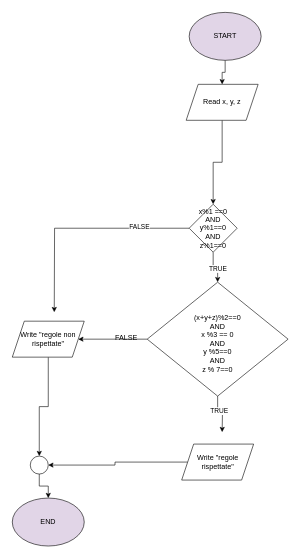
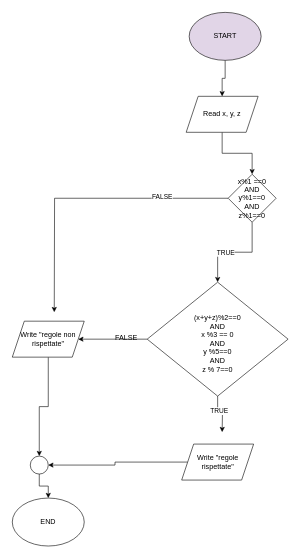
  <mxCell id="0" />
  <mxCell id="1" parent="0" />
  <mxCell id="2" value="" style="edgeStyle=orthogonalEdgeStyle;rounded=0;orthogonalLoop=1;jettySize=auto;html=1;" edge="1" parent="1" source="3" target="5"><mxGeometry relative="1" as="geometry" /></mxCell>
  <mxCell id="3" value="START" style="ellipse;whiteSpace=wrap;html=1;fillColor=#e1d5e7;" vertex="1" parent="1"><mxGeometry x="315" y="20" width="120" height="80" as="geometry" /></mxCell>
  <mxCell id="4" value="" style="edgeStyle=orthogonalEdgeStyle;rounded=0;orthogonalLoop=1;jettySize=auto;html=1;entryX=0.5;entryY=0;entryDx=0;entryDy=0;" edge="1" parent="1" source="5" target="14"><mxGeometry relative="1" as="geometry"><mxPoint x="370" y="240" as="targetPoint" /></mxGeometry></mxCell>
- <mxCell id="5" value="Read x, y, z " style="shape=parallelogram;perimeter=parallelogramPerimeter;whiteSpace=wrap;html=1;fixedSize=1;" vertex="1" parent="1"><mxGeometry x="310" y="140" width="120" height="60" as="geometry" /></mxCell>
+ <mxCell id="5" value="Read x, y, z " style="shape=parallelogram;perimeter=parallelogramPerimeter;whiteSpace=wrap;html=1;fixedSize=1;" vertex="1" parent="1"><mxGeometry x="310" y="160" width="120" height="60" as="geometry" /></mxCell>
  <mxCell id="6" value="" style="edgeStyle=orthogonalEdgeStyle;rounded=0;orthogonalLoop=1;jettySize=auto;html=1;" edge="1" parent="1" source="9"><mxGeometry relative="1" as="geometry"><mxPoint x="370" y="720" as="targetPoint" /></mxGeometry></mxCell>
  <mxCell id="7" value="TRUE" style="edgeLabel;html=1;align=center;verticalAlign=middle;resizable=0;points=[];" vertex="1" connectable="0" parent="6"><mxGeometry x="-0.289" y="2" relative="1" as="geometry"><mxPoint as="offset" /></mxGeometry></mxCell>
  <mxCell id="8" value="" style="edgeStyle=orthogonalEdgeStyle;rounded=0;orthogonalLoop=1;jettySize=auto;html=1;" edge="1" parent="1" source="9" target="16"><mxGeometry relative="1" as="geometry" /></mxCell>
  <mxCell id="9" value="&lt;div&gt;&lt;br&gt;&lt;/div&gt;&lt;div&gt;(x+y+z)%2==0&lt;/div&gt;&lt;div&gt;AND&lt;/div&gt;&lt;div&gt;x %3 == 0&lt;br&gt;&lt;/div&gt;&lt;div&gt;AND&lt;/div&gt;&lt;div&gt;y %5==0&lt;br&gt;&lt;/div&gt;&lt;div&gt;AND&lt;/div&gt;&lt;div&gt;z % 7==0&lt;br&gt;&lt;/div&gt;" style="rhombus;whiteSpace=wrap;html=1;" vertex="1" parent="1"><mxGeometry x="245" y="470" width="235" height="190" as="geometry" /></mxCell>
  <mxCell id="10" value="" style="edgeStyle=orthogonalEdgeStyle;rounded=0;orthogonalLoop=1;jettySize=auto;html=1;" edge="1" parent="1" source="14" target="9"><mxGeometry relative="1" as="geometry" /></mxCell>
  <mxCell id="11" value="TRUE" style="edgeLabel;html=1;align=center;verticalAlign=middle;resizable=0;points=[];" vertex="1" connectable="0" parent="10"><mxGeometry x="0.2" relative="1" as="geometry"><mxPoint as="offset" /></mxGeometry></mxCell>
  <mxCell id="12" style="edgeStyle=orthogonalEdgeStyle;rounded=0;orthogonalLoop=1;jettySize=auto;html=1;" edge="1" parent="1" source="14"><mxGeometry relative="1" as="geometry"><mxPoint x="90" y="520" as="targetPoint" /></mxGeometry></mxCell>
  <mxCell id="13" value="FALSE" style="edgeLabel;html=1;align=center;verticalAlign=middle;resizable=0;points=[];" vertex="1" connectable="0" parent="12"><mxGeometry x="-0.539" y="-4" relative="1" as="geometry"><mxPoint as="offset" /></mxGeometry></mxCell>
- <mxCell id="14" value="&lt;div&gt;x%1 ==0&lt;/div&gt;&lt;div&gt;AND &lt;br&gt;&lt;/div&gt;&lt;div&gt;y%1==0&lt;/div&gt;&lt;div&gt;AND&lt;/div&gt;&lt;div&gt;z%1==0&lt;br&gt;&lt;/div&gt;" style="rhombus;whiteSpace=wrap;html=1;" vertex="1" parent="1"><mxGeometry x="315" y="340" width="80" height="80" as="geometry" /></mxCell>
+ <mxCell id="14" value="&lt;div&gt;x%1 ==0&lt;/div&gt;&lt;div&gt;AND &lt;br&gt;&lt;/div&gt;&lt;div&gt;y%1==0&lt;/div&gt;&lt;div&gt;AND&lt;/div&gt;&lt;div&gt;z%1==0&lt;br&gt;&lt;/div&gt;" style="rhombus;whiteSpace=wrap;html=1;" vertex="1" parent="1"><mxGeometry x="380" y="290" width="80" height="80" as="geometry" /></mxCell>
  <mxCell id="15" style="edgeStyle=orthogonalEdgeStyle;rounded=0;orthogonalLoop=1;jettySize=auto;html=1;entryX=0.5;entryY=0;entryDx=0;entryDy=0;" edge="1" parent="1" source="16" target="22"><mxGeometry relative="1" as="geometry" /></mxCell>
  <mxCell id="16" value="Write &quot;regole non rispettate&quot;" style="shape=parallelogram;perimeter=parallelogramPerimeter;whiteSpace=wrap;html=1;fixedSize=1;" vertex="1" parent="1"><mxGeometry x="20" y="535" width="120" height="60" as="geometry" /></mxCell>
  <mxCell id="17" value="FALSE" style="text;html=1;align=center;verticalAlign=middle;resizable=0;points=[];autosize=1;strokeColor=none;fillColor=none;" vertex="1" parent="1"><mxGeometry x="180" y="548" width="60" height="30" as="geometry" /></mxCell>
- <mxCell id="18" value="END" style="ellipse;whiteSpace=wrap;html=1;fillColor=#e1d5e7;" vertex="1" parent="1"><mxGeometry x="20" y="830" width="120" height="80" as="geometry" /></mxCell>
+ <mxCell id="18" value="END" style="ellipse;whiteSpace=wrap;html=1;" vertex="1" parent="1"><mxGeometry x="20" y="830" width="120" height="80" as="geometry" /></mxCell>
  <mxCell id="19" style="edgeStyle=orthogonalEdgeStyle;rounded=0;orthogonalLoop=1;jettySize=auto;html=1;" edge="1" parent="1" source="20" target="22"><mxGeometry relative="1" as="geometry"><mxPoint x="80" y="770" as="targetPoint" /></mxGeometry></mxCell>
  <mxCell id="20" value="Write &quot;regole rispettate&quot;" style="shape=parallelogram;perimeter=parallelogramPerimeter;whiteSpace=wrap;html=1;fixedSize=1;" vertex="1" parent="1"><mxGeometry x="302.5" y="740" width="120" height="60" as="geometry" /></mxCell>
  <mxCell id="21" value="" style="edgeStyle=orthogonalEdgeStyle;rounded=0;orthogonalLoop=1;jettySize=auto;html=1;" edge="1" parent="1" source="22" target="18"><mxGeometry relative="1" as="geometry" /></mxCell>
  <mxCell id="22" value="" style="ellipse;whiteSpace=wrap;html=1;aspect=fixed;" vertex="1" parent="1"><mxGeometry x="50" y="760" width="30" height="30" as="geometry" /></mxCell>
